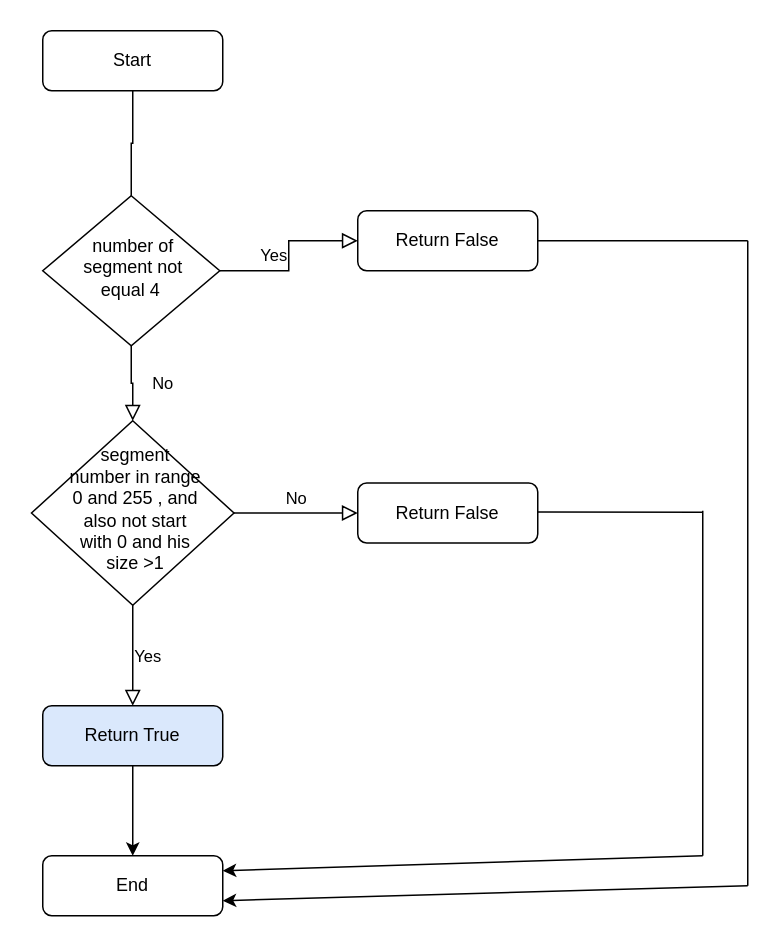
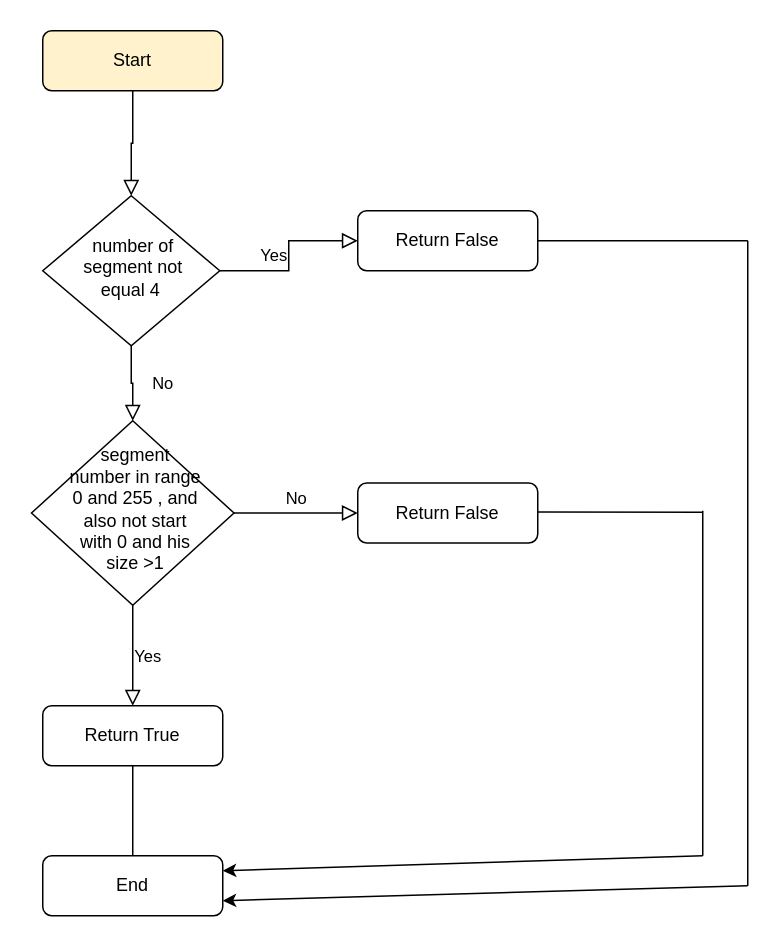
  <mxCell id="0" />
  <mxCell id="1" parent="0" />
- <mxCell id="2" value="" style="rounded=0;html=1;jettySize=auto;orthogonalLoop=1;fontSize=11;endArrow=none;endFill=0;endSize=8;strokeWidth=1;shadow=0;labelBackgroundColor=none;edgeStyle=orthogonalEdgeStyle;" edge="1" parent="1" source="3" target="6"><mxGeometry relative="1" as="geometry" /></mxCell>
- <mxCell id="3" value="Start" style="rounded=1;whiteSpace=wrap;html=1;fontSize=12;glass=0;strokeWidth=1;shadow=0;" vertex="1" parent="1"><mxGeometry x="28" y="20" width="120" height="40" as="geometry" /></mxCell>
+ <mxCell id="2" value="" style="rounded=0;html=1;jettySize=auto;orthogonalLoop=1;fontSize=11;endArrow=block;endFill=0;endSize=8;strokeWidth=1;shadow=0;labelBackgroundColor=none;edgeStyle=orthogonalEdgeStyle;" edge="1" parent="1" source="3" target="6"><mxGeometry relative="1" as="geometry" /></mxCell>
+ <mxCell id="3" value="Start" style="rounded=1;whiteSpace=wrap;html=1;fontSize=12;glass=0;strokeWidth=1;shadow=0;fillColor=#fff2cc;" vertex="1" parent="1"><mxGeometry x="28" y="20" width="120" height="40" as="geometry" /></mxCell>
  <mxCell id="4" value="No" style="rounded=0;html=1;jettySize=auto;orthogonalLoop=1;fontSize=11;endArrow=block;endFill=0;endSize=8;strokeWidth=1;shadow=0;labelBackgroundColor=none;edgeStyle=orthogonalEdgeStyle;" edge="1" parent="1" source="6" target="10"><mxGeometry y="20" relative="1" as="geometry"><mxPoint as="offset" /></mxGeometry></mxCell>
  <mxCell id="5" value="Yes" style="edgeStyle=orthogonalEdgeStyle;rounded=0;html=1;jettySize=auto;orthogonalLoop=1;fontSize=11;endArrow=block;endFill=0;endSize=8;strokeWidth=1;shadow=0;labelBackgroundColor=none;" edge="1" parent="1" source="6" target="7"><mxGeometry y="10" relative="1" as="geometry"><mxPoint as="offset" /></mxGeometry></mxCell>
  <mxCell id="6" value="number of segment not equal 4&amp;nbsp;" style="rhombus;whiteSpace=wrap;html=1;shadow=0;fontFamily=Helvetica;fontSize=12;align=center;strokeWidth=1;spacing=6;spacingTop=-4;spacingLeft=18;spacingRight=15;" vertex="1" parent="1"><mxGeometry x="28" y="130" width="118" height="100" as="geometry" /></mxCell>
  <mxCell id="7" value="Return False" style="rounded=1;whiteSpace=wrap;html=1;fontSize=12;glass=0;strokeWidth=1;shadow=0;" vertex="1" parent="1"><mxGeometry x="238" y="140" width="120" height="40" as="geometry" /></mxCell>
  <mxCell id="8" value="No" style="edgeStyle=orthogonalEdgeStyle;rounded=0;html=1;jettySize=auto;orthogonalLoop=1;fontSize=11;endArrow=block;endFill=0;endSize=8;strokeWidth=1;shadow=0;labelBackgroundColor=none;" edge="1" parent="1" source="10" target="9"><mxGeometry y="10" relative="1" as="geometry"><mxPoint as="offset" /></mxGeometry></mxCell>
  <mxCell id="9" value="Return False" style="rounded=1;whiteSpace=wrap;html=1;fontSize=12;glass=0;strokeWidth=1;shadow=0;" vertex="1" parent="1"><mxGeometry x="238" y="321.5" width="120" height="40" as="geometry" /></mxCell>
  <mxCell id="10" value="segment number in range 0 and 255 , and also not start with 0 and his size &amp;gt;1" style="rhombus;whiteSpace=wrap;html=1;shadow=0;fontFamily=Helvetica;fontSize=12;align=center;strokeWidth=1;spacing=7;spacingTop=-5;spacingLeft=18;spacingRight=15;" vertex="1" parent="1"><mxGeometry x="20.5" y="280" width="135" height="123" as="geometry" /></mxCell>
  <mxCell id="11" value="Yes" style="edgeStyle=orthogonalEdgeStyle;rounded=0;html=1;jettySize=auto;orthogonalLoop=1;fontSize=11;endArrow=block;endFill=0;endSize=8;strokeWidth=1;shadow=0;labelBackgroundColor=none;exitX=0.5;exitY=1;exitDx=0;exitDy=0;entryX=0.5;entryY=0;entryDx=0;entryDy=0;" edge="1" parent="1" target="12" source="10"><mxGeometry y="10" relative="1" as="geometry"><mxPoint as="offset" /><mxPoint x="89" y="410" as="sourcePoint" /><mxPoint x="89" y="460" as="targetPoint" /></mxGeometry></mxCell>
- <mxCell id="12" value="Return True" style="rounded=1;whiteSpace=wrap;html=1;fontSize=12;glass=0;strokeWidth=1;shadow=0;fillColor=#dae8fc;" vertex="1" parent="1"><mxGeometry x="28" y="470" width="120" height="40" as="geometry" /></mxCell>
+ <mxCell id="12" value="Return True" style="rounded=1;whiteSpace=wrap;html=1;fontSize=12;glass=0;strokeWidth=1;shadow=0;" vertex="1" parent="1"><mxGeometry x="28" y="470" width="120" height="40" as="geometry" /></mxCell>
  <mxCell id="13" value="End" style="rounded=1;whiteSpace=wrap;html=1;fontSize=12;glass=0;strokeWidth=1;shadow=0;" vertex="1" parent="1"><mxGeometry x="28" y="570" width="120" height="40" as="geometry" /></mxCell>
- <mxCell id="14" value="" style="endArrow=classic;html=1;rounded=0;exitX=0.5;exitY=1;exitDx=0;exitDy=0;entryX=0.5;entryY=0;entryDx=0;entryDy=0;" edge="1" parent="1" source="12" target="13"><mxGeometry width="50" height="50" relative="1" as="geometry"><mxPoint x="188" y="580" as="sourcePoint" /><mxPoint x="238" y="530" as="targetPoint" /></mxGeometry></mxCell>
+ <mxCell id="14" value="" style="endArrow=none;html=1;rounded=0;exitX=0.5;exitY=1;exitDx=0;exitDy=0;entryX=0.5;entryY=0;entryDx=0;entryDy=0;" edge="1" parent="1" source="12" target="13"><mxGeometry width="50" height="50" relative="1" as="geometry"><mxPoint x="188" y="580" as="sourcePoint" /><mxPoint x="238" y="530" as="targetPoint" /></mxGeometry></mxCell>
  <mxCell id="15" value="" style="endArrow=classic;html=1;rounded=0;entryX=1;entryY=0.75;entryDx=0;entryDy=0;" edge="1" parent="1" target="13"><mxGeometry width="50" height="50" relative="1" as="geometry"><mxPoint x="498" y="590" as="sourcePoint" /><mxPoint x="188" y="300" as="targetPoint" /></mxGeometry></mxCell>
  <mxCell id="16" value="" style="endArrow=none;html=1;rounded=0;entryX=1;entryY=0.5;entryDx=0;entryDy=0;" edge="1" parent="1" target="7"><mxGeometry width="50" height="50" relative="1" as="geometry"><mxPoint x="498" y="160" as="sourcePoint" /><mxPoint x="188" y="300" as="targetPoint" /></mxGeometry></mxCell>
  <mxCell id="17" value="" style="endArrow=none;html=1;rounded=0;" edge="1" parent="1"><mxGeometry width="50" height="50" relative="1" as="geometry"><mxPoint x="498" y="590" as="sourcePoint" /><mxPoint x="498" y="160" as="targetPoint" /></mxGeometry></mxCell>
  <mxCell id="18" value="" style="endArrow=none;html=1;rounded=0;entryX=1;entryY=0.5;entryDx=0;entryDy=0;" edge="1" parent="1"><mxGeometry width="50" height="50" relative="1" as="geometry"><mxPoint x="468" y="341" as="sourcePoint" /><mxPoint x="358" y="340.91" as="targetPoint" /></mxGeometry></mxCell>
  <mxCell id="19" value="" style="endArrow=none;html=1;rounded=0;" edge="1" parent="1"><mxGeometry width="50" height="50" relative="1" as="geometry"><mxPoint x="468" y="570" as="sourcePoint" /><mxPoint x="468" y="340" as="targetPoint" /></mxGeometry></mxCell>
  <mxCell id="20" value="" style="endArrow=classic;html=1;rounded=0;entryX=1;entryY=0.25;entryDx=0;entryDy=0;" edge="1" parent="1" target="13"><mxGeometry width="50" height="50" relative="1" as="geometry"><mxPoint x="468" y="570" as="sourcePoint" /><mxPoint x="158" y="570" as="targetPoint" /></mxGeometry></mxCell>
